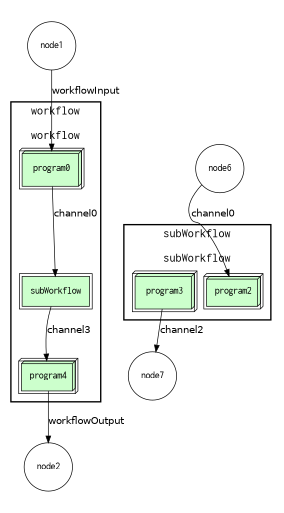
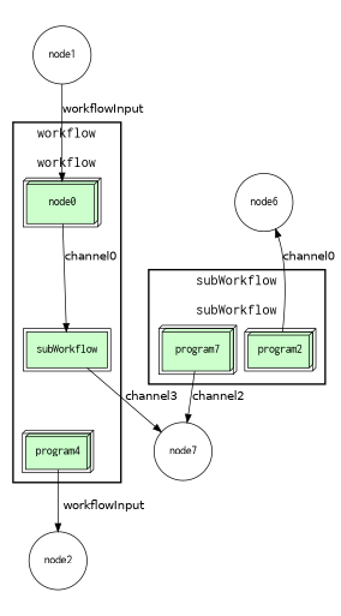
  digraph {
    fontname=Courier
    rankdir=TB
    node [fillcolor="#CCFFCC" fontname=Courier peripheries=2 shape=circle style=filled]
    edge [fontname=Helvetica]
    node1 [fillcolor="#FFFFFF" peripheries=1 width=0.2]
    node2 [fillcolor="#FFFFFF" peripheries=1 width=0.2]
-   n3 [label=program0 shape=box3d width=0.2]
+   n3 [label=node0 shape=box3d width=0.2]
    n4 [label=program4 shape=box3d width=0.2]
    n5 [label=subWorkflow shape=box width=0.2]
    node6 [fillcolor="#FFFFFF" peripheries=1 width=0.2]
    node7 [fillcolor="#FFFFFF" peripheries=1 width=0.2]
    n8 [label=program2 shape=box3d width=0.2]
-   n9 [label=program3 shape=box3d width=0.2]
+   n9 [label=program7 shape=box3d width=0.2]
    subgraph cluster_1 {
      color=white
      subgraph cluster_2 {
        color=white
        node1
      }
    }
    subgraph cluster_3 {
      color=white
      subgraph cluster_4 {
        color=white
        node2
      }
    }
    subgraph cluster_5 {
      fontsize=18
      label=workflow
      penwidth=2
      subgraph cluster_6 {
        color=white
        fontsize=18
        label=workflow
        penwidth=2
        n3
        n4
        n5
      }
    }
    subgraph cluster_7 {
      color=white
      subgraph cluster_8 {
        color=white
        node6
      }
    }
    subgraph cluster_9 {
      color=white
      subgraph cluster_10 {
        color=white
        node7
      }
    }
    subgraph cluster_11 {
      fontsize=18
      label=subWorkflow
      penwidth=2
      subgraph cluster_12 {
        color=white
        fontsize=18
        label=subWorkflow
        penwidth=2
        n8
        n9
      }
    }
    node1 -> n3 [label=workflowInput]
    n3 -> n5 [label=channel0]
-   n4 -> node2 [label=workflowOutput]
-   n5 -> n4 [label=channel3]
-   node6 -> n8 [label=channel0]
+   n4 -> node2 [label=workflowInput]
+   n5 -> node7 [label=channel3]
+   n8 -> node6 [label=channel0]
    n9 -> node7 [label=channel2]
  }
